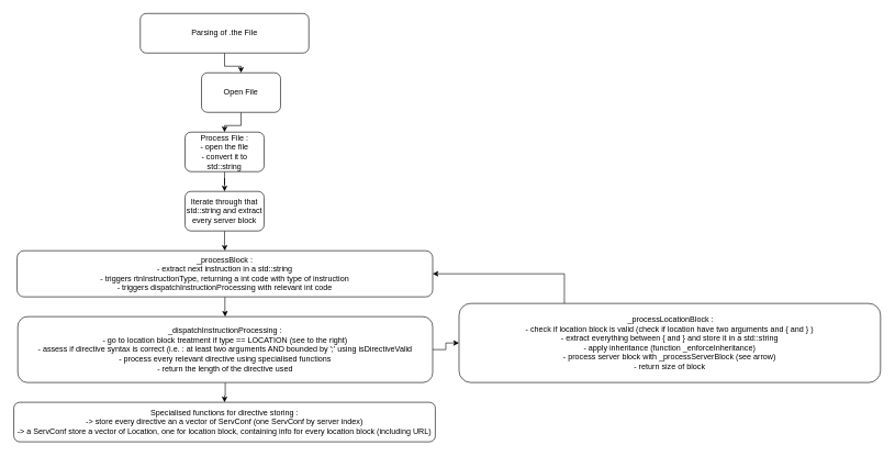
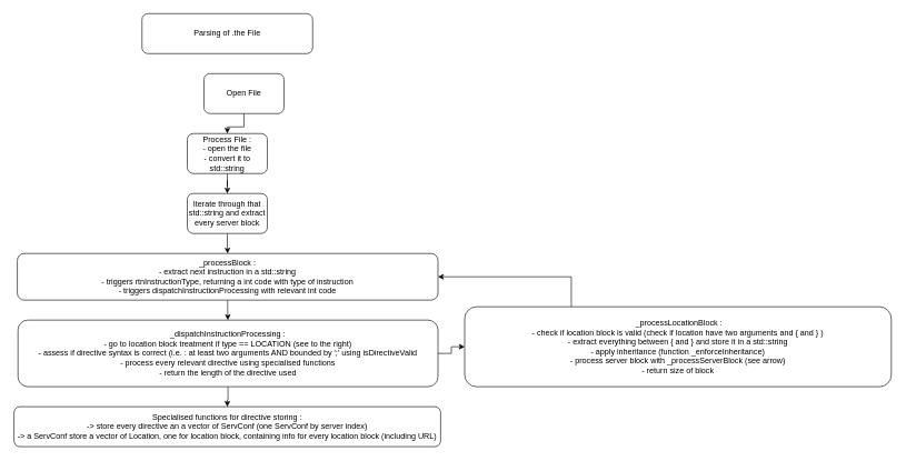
  <mxCell id="0" />
  <mxCell id="1" parent="0" />
- <mxCell id="2" value="" style="edgeStyle=orthogonalEdgeStyle;rounded=0;orthogonalLoop=1;jettySize=auto;html=1;" edge="1" parent="1" source="3" target="5"><mxGeometry relative="1" as="geometry" /></mxCell>
  <mxCell id="3" value="Parsing of .the File" style="rounded=1;whiteSpace=wrap;html=1;" vertex="1" parent="1"><mxGeometry x="212" y="20" width="256" height="60" as="geometry" /></mxCell>
  <mxCell id="4" value="" style="edgeStyle=orthogonalEdgeStyle;rounded=0;orthogonalLoop=1;jettySize=auto;html=1;" edge="1" parent="1" source="5" target="7"><mxGeometry relative="1" as="geometry" /></mxCell>
  <mxCell id="5" value="Open File" style="whiteSpace=wrap;html=1;rounded=1;" vertex="1" parent="1"><mxGeometry x="305" y="110" width="120" height="60" as="geometry" /></mxCell>
  <mxCell id="6" value="" style="edgeStyle=orthogonalEdgeStyle;rounded=0;orthogonalLoop=1;jettySize=auto;html=1;" edge="1" parent="1" source="7" target="9"><mxGeometry relative="1" as="geometry" /></mxCell>
  <mxCell id="7" value="Process File :&lt;br&gt;- open the file&lt;br&gt;- convert it to std::string" style="whiteSpace=wrap;html=1;rounded=1;" vertex="1" parent="1"><mxGeometry x="280" y="200" width="120" height="60" as="geometry" /></mxCell>
  <mxCell id="8" value="" style="edgeStyle=orthogonalEdgeStyle;rounded=0;orthogonalLoop=1;jettySize=auto;html=1;" edge="1" parent="1" source="9" target="11"><mxGeometry relative="1" as="geometry" /></mxCell>
  <mxCell id="9" value="Iterate through that std::string and extract every server block" style="whiteSpace=wrap;html=1;rounded=1;" vertex="1" parent="1"><mxGeometry x="280" y="290" width="120" height="60" as="geometry" /></mxCell>
  <mxCell id="10" value="" style="edgeStyle=orthogonalEdgeStyle;rounded=0;orthogonalLoop=1;jettySize=auto;html=1;" edge="1" parent="1" source="11" target="14"><mxGeometry relative="1" as="geometry" /></mxCell>
  <mxCell id="11" value="_processBlock :&lt;br&gt;- extract next instruction in a std::string&lt;br&gt;- triggers rtnInstructionType, returning a int code with type of instruction&lt;br&gt;- triggers dispatchInstructionProcessing with relevant int code" style="whiteSpace=wrap;html=1;rounded=1;" vertex="1" parent="1"><mxGeometry x="25" y="380" width="631" height="70" as="geometry" /></mxCell>
  <mxCell id="12" value="" style="edgeStyle=orthogonalEdgeStyle;rounded=0;orthogonalLoop=1;jettySize=auto;html=1;" edge="1" parent="1" source="14" target="15"><mxGeometry relative="1" as="geometry" /></mxCell>
  <mxCell id="13" value="" style="edgeStyle=orthogonalEdgeStyle;rounded=0;orthogonalLoop=1;jettySize=auto;html=1;" edge="1" parent="1" source="14" target="17"><mxGeometry relative="1" as="geometry" /></mxCell>
  <mxCell id="14" value="_dispatchInstructionProcessing :&lt;br&gt;- go to location block treatment if type == LOCATION (see to the right)&lt;br&gt;- assess if directive syntax is correct (i.e. : at least two arguments AND bounded by ';' using isDirectiveValid&lt;br&gt;- process every relevant directive using specialised functions&lt;br&gt;- return the length of the directive used" style="whiteSpace=wrap;html=1;rounded=1;" vertex="1" parent="1"><mxGeometry x="26" y="480" width="630" height="100" as="geometry" /></mxCell>
  <mxCell id="15" value="Specialised functions for directive storing :&lt;br&gt;-&amp;gt; store every directive an a vector of ServConf (one ServConf by server index)&lt;br&gt;-&amp;gt; a ServConf store a vector of Location, one for location block, containing info for every location block (including URL)" style="whiteSpace=wrap;html=1;rounded=1;verticalAlign=middle;" vertex="1" parent="1"><mxGeometry x="20" y="610" width="640" height="60" as="geometry" /></mxCell>
  <mxCell id="16" style="edgeStyle=orthogonalEdgeStyle;rounded=0;orthogonalLoop=1;jettySize=auto;html=1;exitX=0.25;exitY=0;exitDx=0;exitDy=0;entryX=1;entryY=0.5;entryDx=0;entryDy=0;" edge="1" parent="1" source="17" target="11"><mxGeometry relative="1" as="geometry" /></mxCell>
  <mxCell id="17" value="&amp;nbsp;_processLocationBlock :&lt;br&gt;- check if location block is valid (check if location have two arguments and { and } )&lt;br&gt;- extract everything between { and } and store it in a std::string&lt;br&gt;- apply inheritance (function _enforceInheritance)&lt;br&gt;- process server block with _processServerBlock (see arrow)&lt;br&gt;- return size of block" style="whiteSpace=wrap;html=1;rounded=1;" vertex="1" parent="1"><mxGeometry x="696" y="460" width="640" height="120" as="geometry" /></mxCell>
